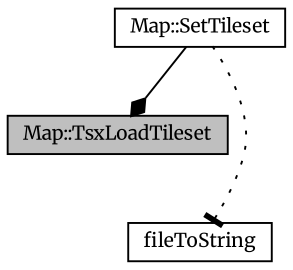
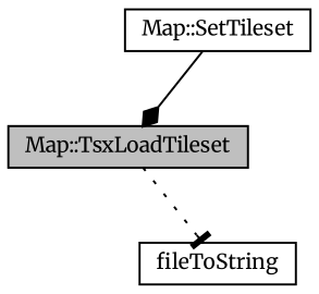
  digraph {
    fontname=Merriweather
    rankdir=TB
    node [color=black fontname=Merriweather fontsize=10 shape=record]
    edge [color=black fontname=Merriweather fontsize=10 labelfontname=Helvetica labelfontsize=10]
    n1 [fillcolor=grey75 fontcolor=black height=0.2 label="Map::TsxLoadTileset" style=filled width=0.4]
    n2 [height=0.2 label=fileToString width=0.4]
    n3 [height=0.2 label="Map::SetTileset" width=0.4]
-   n3 -> n2 [arrowhead=tee style=dotted]
+   n1 -> n2 [arrowhead=tee style=dotted]
    n3 -> n1 [arrowhead=diamond style=solid]
  }
